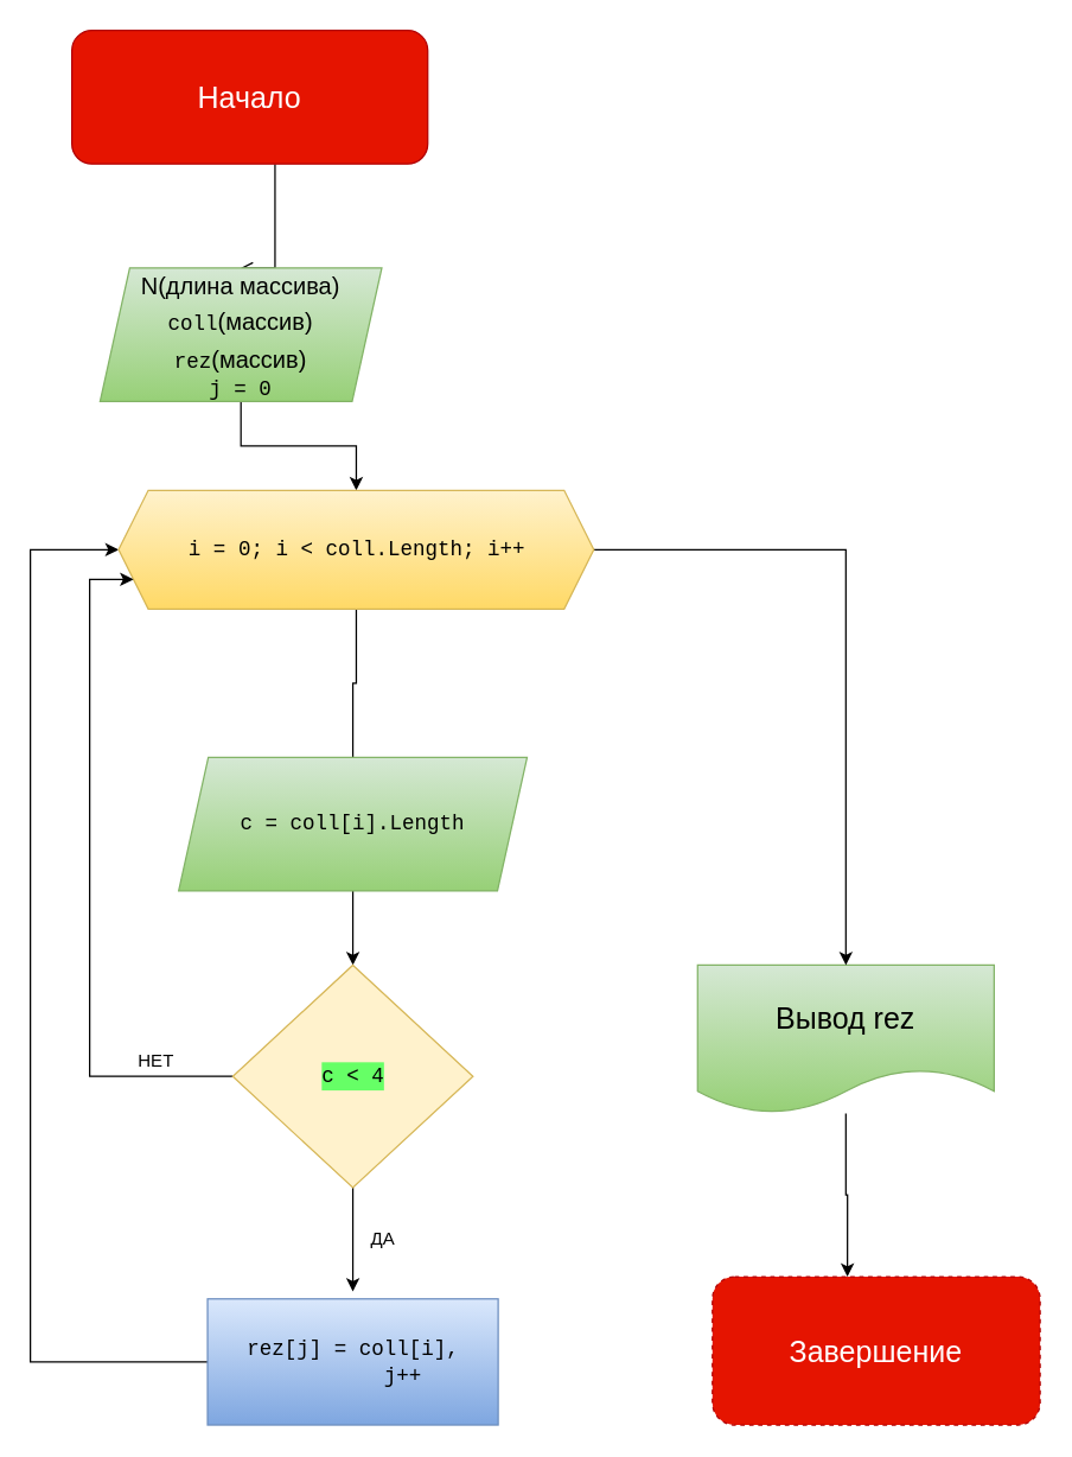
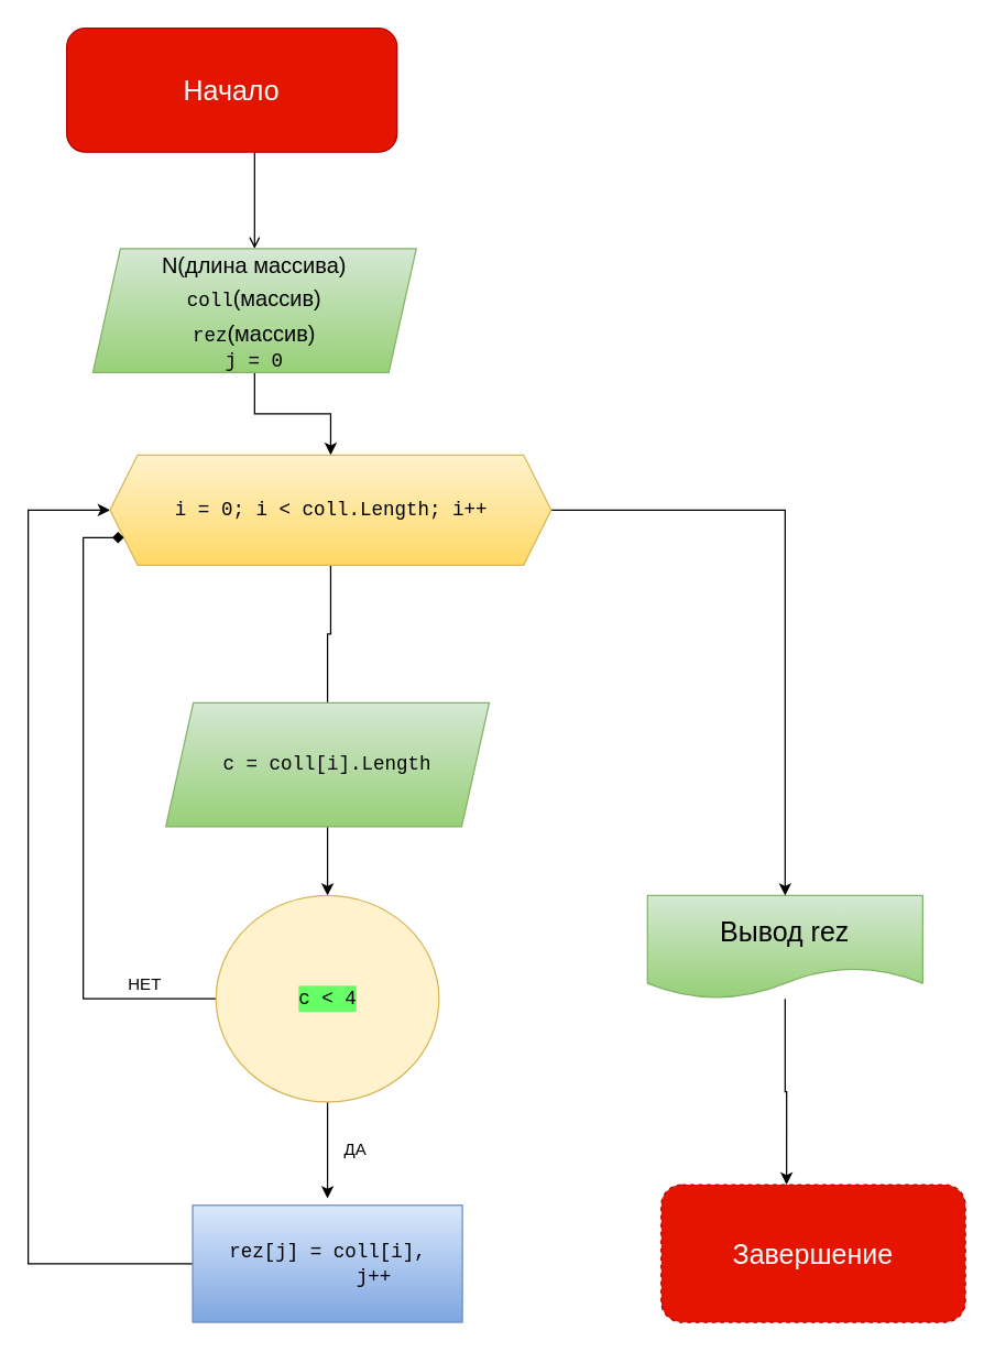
  <mxCell id="0" />
  <mxCell id="1" parent="0" />
  <mxCell id="2" style="edgeStyle=orthogonalEdgeStyle;rounded=0;orthogonalLoop=1;jettySize=auto;html=1;entryX=0.5;entryY=0;entryDx=0;entryDy=0;fontSize=20;endArrow=open;" parent="1" source="3" target="5" edge="1"><mxGeometry relative="1" as="geometry"><Array as="points"><mxPoint x="185" y="180" /></Array></mxGeometry></mxCell>
  <mxCell id="3" value="Начало" style="rounded=1;whiteSpace=wrap;html=1;fontSize=20;fillColor=#e51400;fontColor=#ffffff;strokeColor=#B20000;" parent="1" vertex="1"><mxGeometry x="48" y="20" width="240" height="90" as="geometry" /></mxCell>
  <mxCell id="4" style="edgeStyle=orthogonalEdgeStyle;rounded=0;orthogonalLoop=1;jettySize=auto;html=1;" parent="1" source="5" target="13" edge="1"><mxGeometry relative="1" as="geometry" /></mxCell>
- <mxCell id="5" value="&lt;span style=&quot;font-size: 16px;&quot;&gt;N(длина массива)&lt;br&gt;&lt;/span&gt;&lt;font face=&quot;Consolas, Courier New, monospace&quot;&gt;&lt;span style=&quot;font-size: 14px;&quot;&gt;coll&lt;/span&gt;&lt;/font&gt;&lt;span style=&quot;font-size: 16px;&quot;&gt;(массив)&lt;br&gt;&lt;/span&gt;&lt;span style=&quot;font-family: Consolas, &amp;quot;Courier New&amp;quot;, monospace; font-size: 14px;&quot;&gt;rez&lt;/span&gt;&lt;span style=&quot;font-size: 16px;&quot;&gt;(массив)&lt;br&gt;&lt;/span&gt;&lt;div style=&quot;font-family: Consolas, &amp;quot;Courier New&amp;quot;, monospace; font-size: 14px; line-height: 19px;&quot;&gt;j = 0&lt;/div&gt;" style="shape=parallelogram;perimeter=parallelogramPerimeter;whiteSpace=wrap;html=1;fixedSize=1;fontSize=20;fillColor=#d5e8d4;strokeColor=#82b366;gradientColor=#97d077;" parent="1" vertex="1"><mxGeometry x="67" y="180" width="190" height="90" as="geometry" /></mxCell>
+ <mxCell id="5" value="&lt;span style=&quot;font-size: 16px;&quot;&gt;N(длина массива)&lt;br&gt;&lt;/span&gt;&lt;font face=&quot;Consolas, Courier New, monospace&quot;&gt;&lt;span style=&quot;font-size: 14px;&quot;&gt;coll&lt;/span&gt;&lt;/font&gt;&lt;span style=&quot;font-size: 16px;&quot;&gt;(массив)&lt;br&gt;&lt;/span&gt;&lt;span style=&quot;font-family: Consolas, &amp;quot;Courier New&amp;quot;, monospace; font-size: 14px;&quot;&gt;rez&lt;/span&gt;&lt;span style=&quot;font-size: 16px;&quot;&gt;(массив)&lt;br&gt;&lt;/span&gt;&lt;div style=&quot;font-family: Consolas, &amp;quot;Courier New&amp;quot;, monospace; font-size: 14px; line-height: 19px;&quot;&gt;j = 0&lt;/div&gt;" style="shape=parallelogram;perimeter=parallelogramPerimeter;whiteSpace=wrap;html=1;fixedSize=1;fontSize=20;fillColor=#d5e8d4;strokeColor=#82b366;gradientColor=#97d077;" parent="1" vertex="1"><mxGeometry x="67" y="180" width="235" height="90" as="geometry" /></mxCell>
  <mxCell id="6" style="edgeStyle=orthogonalEdgeStyle;rounded=0;orthogonalLoop=1;jettySize=auto;html=1;entryX=0;entryY=0.5;entryDx=0;entryDy=0;" parent="1" source="7" target="13" edge="1"><mxGeometry relative="1" as="geometry"><mxPoint x="20" y="370" as="targetPoint" /><Array as="points"><mxPoint x="20" y="513" /><mxPoint x="20" y="370" /><mxPoint x="78" y="370" /></Array></mxGeometry></mxCell>
  <mxCell id="7" value="&lt;div style=&quot;font-family: Consolas, &amp;quot;Courier New&amp;quot;, monospace; font-size: 14px; line-height: 19px;&quot;&gt;&lt;div style=&quot;&quot;&gt;rez[j] = coll&lt;span style=&quot;background-color: initial;&quot;&gt;[i],&lt;/span&gt;&lt;/div&gt;&lt;div style=&quot;&quot;&gt;&amp;nbsp; &amp;nbsp; &amp;nbsp; &amp;nbsp; j++&lt;/div&gt;&lt;/div&gt;" style="rounded=0;whiteSpace=wrap;html=1;fontSize=20;fillColor=#dae8fc;gradientColor=#7ea6e0;strokeColor=#6c8ebf;" parent="1" vertex="1"><mxGeometry x="139.5" y="875" width="196" height="85" as="geometry" /></mxCell>
  <mxCell id="8" style="edgeStyle=orthogonalEdgeStyle;rounded=0;orthogonalLoop=1;jettySize=auto;html=1;entryX=0.412;entryY=0;entryDx=0;entryDy=0;entryPerimeter=0;" parent="1" source="9" target="10" edge="1"><mxGeometry relative="1" as="geometry" /></mxCell>
- <mxCell id="9" value="Вывод rez" style="shape=document;whiteSpace=wrap;html=1;boundedLbl=1;fontSize=20;fillColor=#d5e8d4;gradientColor=#97d077;strokeColor=#82b366;" parent="1" vertex="1"><mxGeometry x="470" y="650" width="200" height="100" as="geometry" /></mxCell>
+ <mxCell id="9" value="Вывод rez" style="shape=document;whiteSpace=wrap;html=1;boundedLbl=1;fontSize=20;fillColor=#d5e8d4;gradientColor=#97d077;strokeColor=#82b366;" parent="1" vertex="1"><mxGeometry x="470" y="650" width="200" height="75" as="geometry" /></mxCell>
  <mxCell id="10" value="Завершение" style="rounded=1;whiteSpace=wrap;html=1;fontSize=20;fillColor=#e51400;fontColor=#ffffff;strokeColor=#B20000;dashed=1;" parent="1" vertex="1"><mxGeometry x="480" y="860" width="221" height="100" as="geometry" /></mxCell>
  <mxCell id="11" style="edgeStyle=orthogonalEdgeStyle;rounded=0;orthogonalLoop=1;jettySize=auto;html=1;entryX=0.5;entryY=0;entryDx=0;entryDy=0;" parent="1" source="13" target="9" edge="1"><mxGeometry relative="1" as="geometry"><mxPoint x="570" y="370" as="targetPoint" /></mxGeometry></mxCell>
  <mxCell id="12" style="edgeStyle=orthogonalEdgeStyle;rounded=0;orthogonalLoop=1;jettySize=auto;html=1;entryX=0.5;entryY=0;entryDx=0;entryDy=0;fontColor=#000000;endArrow=none;" edge="1" parent="1" source="13" target="15"><mxGeometry relative="1" as="geometry" /></mxCell>
  <mxCell id="13" value="&lt;span style=&quot;font-family: Consolas, &amp;quot;Courier New&amp;quot;, monospace; font-size: 14px;&quot;&gt;i&lt;/span&gt;&lt;span style=&quot;font-family: Consolas, &amp;quot;Courier New&amp;quot;, monospace; font-size: 14px;&quot;&gt;&amp;nbsp;=&amp;nbsp;&lt;/span&gt;&lt;span style=&quot;font-family: Consolas, &amp;quot;Courier New&amp;quot;, monospace; font-size: 14px;&quot;&gt;0&lt;/span&gt;&lt;span style=&quot;font-family: Consolas, &amp;quot;Courier New&amp;quot;, monospace; font-size: 14px;&quot;&gt;;&amp;nbsp;&lt;/span&gt;&lt;span style=&quot;font-family: Consolas, &amp;quot;Courier New&amp;quot;, monospace; font-size: 14px;&quot;&gt;i&lt;/span&gt;&lt;span style=&quot;font-family: Consolas, &amp;quot;Courier New&amp;quot;, monospace; font-size: 14px;&quot;&gt;&amp;nbsp;&amp;lt;&amp;nbsp;&lt;/span&gt;&lt;span style=&quot;font-family: Consolas, &amp;quot;Courier New&amp;quot;, monospace; font-size: 14px;&quot;&gt;coll&lt;/span&gt;&lt;span style=&quot;font-family: Consolas, &amp;quot;Courier New&amp;quot;, monospace; font-size: 14px;&quot;&gt;.&lt;/span&gt;&lt;span style=&quot;font-family: Consolas, &amp;quot;Courier New&amp;quot;, monospace; font-size: 14px;&quot;&gt;Length&lt;/span&gt;&lt;span style=&quot;font-family: Consolas, &amp;quot;Courier New&amp;quot;, monospace; font-size: 14px;&quot;&gt;;&amp;nbsp;&lt;/span&gt;&lt;span style=&quot;font-family: Consolas, &amp;quot;Courier New&amp;quot;, monospace; font-size: 14px;&quot;&gt;i&lt;/span&gt;&lt;span style=&quot;font-family: Consolas, &amp;quot;Courier New&amp;quot;, monospace; font-size: 14px;&quot;&gt;++&lt;/span&gt;" style="shape=hexagon;perimeter=hexagonPerimeter2;whiteSpace=wrap;html=1;fixedSize=1;fillColor=#fff2cc;strokeColor=#d6b656;gradientColor=#ffd966;" parent="1" vertex="1"><mxGeometry x="79.5" y="330" width="320.5" height="80" as="geometry" /></mxCell>
  <mxCell id="14" style="edgeStyle=orthogonalEdgeStyle;rounded=0;orthogonalLoop=1;jettySize=auto;html=1;entryX=0.5;entryY=0;entryDx=0;entryDy=0;fontColor=#000000;" edge="1" parent="1" source="15" target="18"><mxGeometry relative="1" as="geometry" /></mxCell>
  <mxCell id="15" value="&lt;div style=&quot;font-family: Consolas, &amp;quot;Courier New&amp;quot;, monospace; font-size: 14px; line-height: 19px;&quot;&gt;c = coll[i].Length&lt;/div&gt;" style="shape=parallelogram;perimeter=parallelogramPerimeter;whiteSpace=wrap;html=1;fixedSize=1;fontSize=20;fillColor=#d5e8d4;strokeColor=#82b366;gradientColor=#97d077;" vertex="1" parent="1"><mxGeometry x="120" y="510" width="235" height="90" as="geometry" /></mxCell>
  <mxCell id="16" style="edgeStyle=orthogonalEdgeStyle;rounded=0;orthogonalLoop=1;jettySize=auto;html=1;fontColor=#000000;" edge="1" parent="1" source="18"><mxGeometry relative="1" as="geometry"><mxPoint x="237.5" y="870" as="targetPoint" /></mxGeometry></mxCell>
- <mxCell id="17" style="edgeStyle=orthogonalEdgeStyle;rounded=0;orthogonalLoop=1;jettySize=auto;html=1;fontColor=#000000;" edge="1" parent="1" source="18" target="13"><mxGeometry relative="1" as="geometry"><mxPoint x="70" y="390" as="targetPoint" /><Array as="points"><mxPoint x="60" y="725" /><mxPoint x="60" y="390" /></Array></mxGeometry></mxCell>
- <mxCell id="18" value="&lt;div style=&quot;font-family: Consolas, &amp;quot;Courier New&amp;quot;, monospace; font-size: 14px; line-height: 19px;&quot;&gt;c &amp;lt; 4&lt;/div&gt;" style="rhombus;whiteSpace=wrap;html=1;labelBackgroundColor=#66FF66;fillColor=#fff2cc;strokeColor=#d6b656;" vertex="1" parent="1"><mxGeometry x="156.5" y="650" width="162" height="150" as="geometry" /></mxCell>
+ <mxCell id="17" style="edgeStyle=orthogonalEdgeStyle;rounded=0;orthogonalLoop=1;jettySize=auto;html=1;fontColor=#000000;endArrow=diamond;" edge="1" parent="1" source="18" target="13"><mxGeometry relative="1" as="geometry"><mxPoint x="70" y="390" as="targetPoint" /><Array as="points"><mxPoint x="60" y="725" /><mxPoint x="60" y="390" /></Array></mxGeometry></mxCell>
+ <mxCell id="18" value="&lt;div style=&quot;font-family: Consolas, &amp;quot;Courier New&amp;quot;, monospace; font-size: 14px; line-height: 19px;&quot;&gt;c &amp;lt; 4&lt;/div&gt;" style="ellipse;whiteSpace=wrap;html=1;labelBackgroundColor=#66FF66;fillColor=#fff2cc;strokeColor=#d6b656;" vertex="1" parent="1"><mxGeometry x="156.5" y="650" width="162" height="150" as="geometry" /></mxCell>
  <mxCell id="19" value="ДА" style="text;html=1;strokeColor=none;fillColor=none;align=center;verticalAlign=middle;whiteSpace=wrap;rounded=0;labelBackgroundColor=none;fontColor=#000000;" vertex="1" parent="1"><mxGeometry x="228" y="820" width="60" height="30" as="geometry" /></mxCell>
  <mxCell id="20" value="НЕТ" style="text;html=1;strokeColor=none;fillColor=none;align=center;verticalAlign=middle;whiteSpace=wrap;rounded=0;labelBackgroundColor=none;fontColor=#000000;" vertex="1" parent="1"><mxGeometry x="79.5" y="700" width="50" height="30" as="geometry" /></mxCell>
